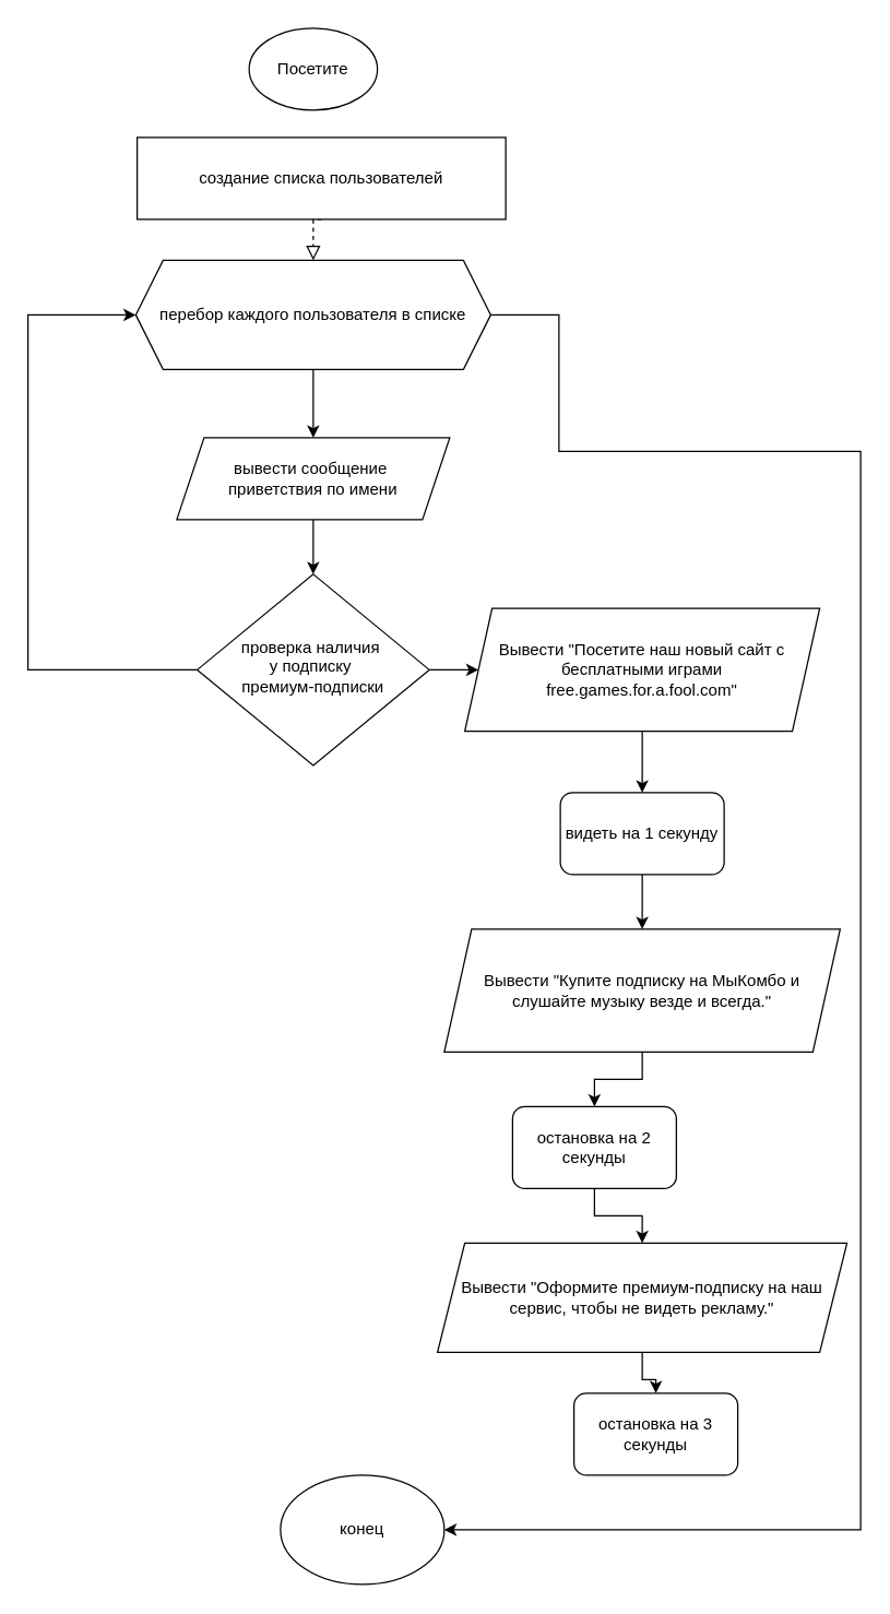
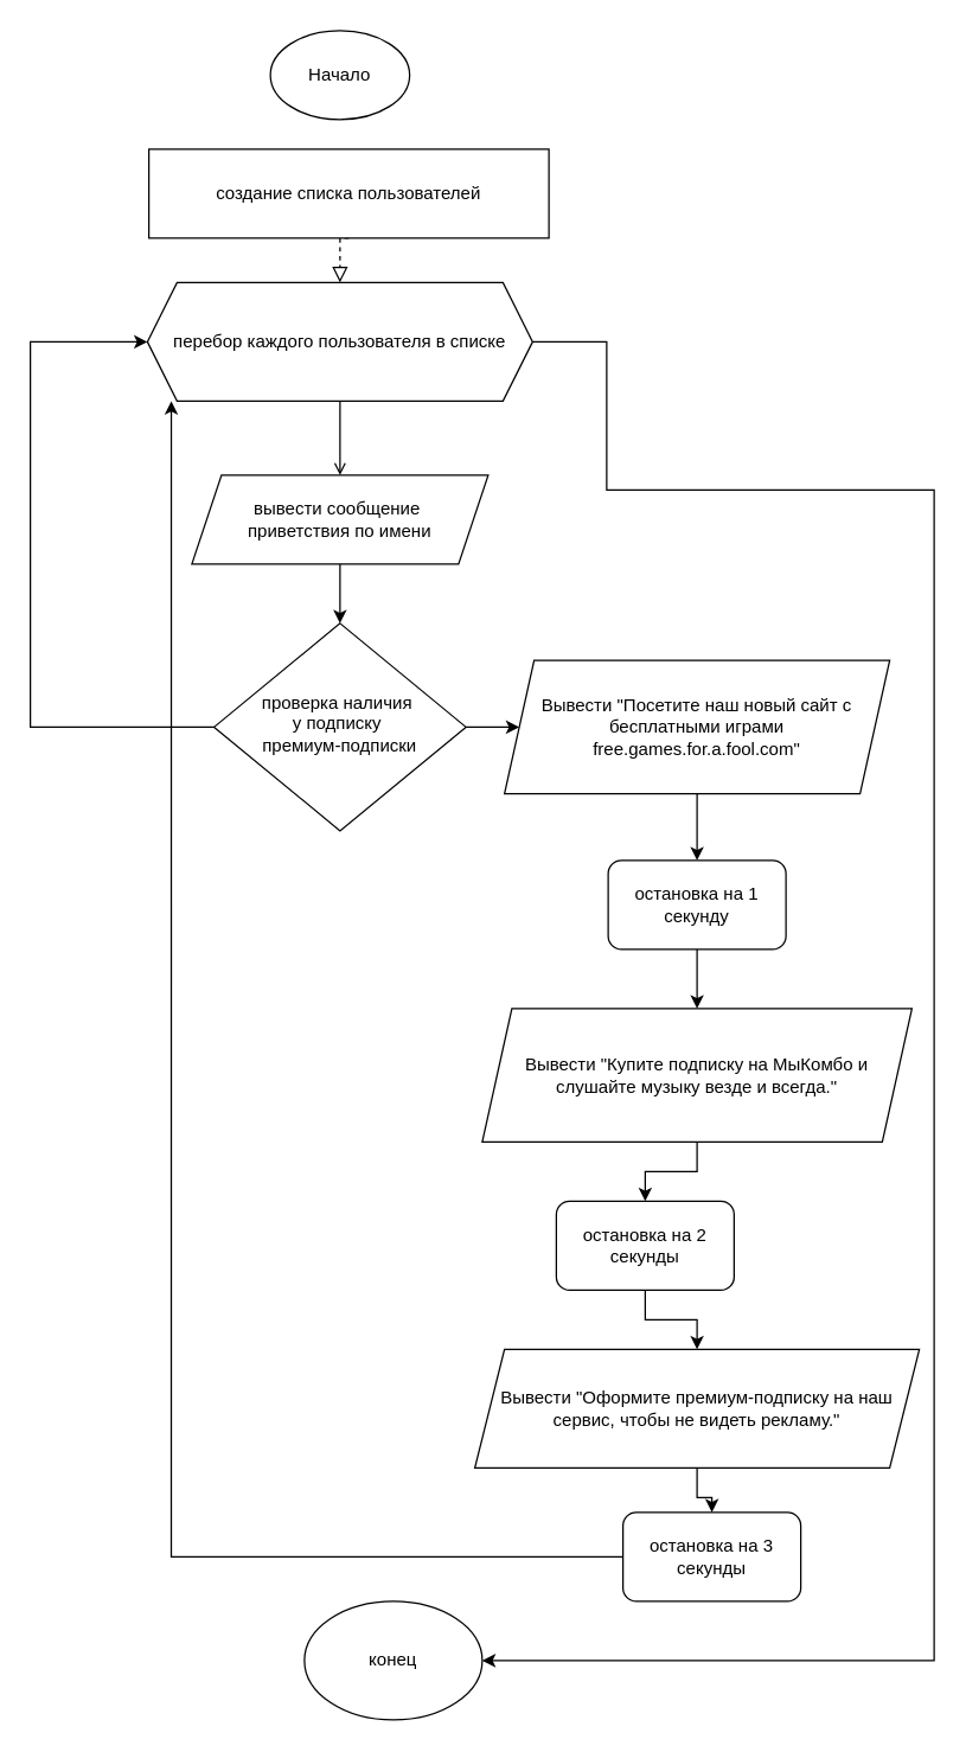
  <mxCell id="0" />
  <mxCell id="1" parent="0" />
  <mxCell id="2" value="" style="rounded=0;html=1;jettySize=auto;orthogonalLoop=1;fontSize=11;endArrow=block;endFill=0;endSize=8;strokeWidth=1;shadow=0;labelBackgroundColor=none;edgeStyle=orthogonalEdgeStyle;exitX=0.5;exitY=1;exitDx=0;exitDy=0;entryX=0.5;entryY=0;entryDx=0;entryDy=0;dashed=1;" parent="1" source="25" target="9" edge="1"><mxGeometry relative="1" as="geometry"><mxPoint x="270" y="2510" as="sourcePoint" /><Array as="points" /></mxGeometry></mxCell>
  <mxCell id="3" style="edgeStyle=orthogonalEdgeStyle;rounded=0;orthogonalLoop=1;jettySize=auto;html=1;exitX=0;exitY=0.5;exitDx=0;exitDy=0;entryX=0;entryY=0.5;entryDx=0;entryDy=0;" edge="1" parent="1" source="5" target="9"><mxGeometry relative="1" as="geometry"><mxPoint x="-40" y="370" as="targetPoint" /><mxPoint x="19" y="630" as="sourcePoint" /><Array as="points"><mxPoint x="20" y="490" /><mxPoint x="20" y="230" /></Array></mxGeometry></mxCell>
  <mxCell id="4" value="" style="edgeStyle=orthogonalEdgeStyle;rounded=0;orthogonalLoop=1;jettySize=auto;html=1;" edge="1" parent="1" source="5" target="13"><mxGeometry relative="1" as="geometry" /></mxCell>
  <mxCell id="5" value="проверка наличия&amp;nbsp;&lt;div&gt;у подписку&amp;nbsp;&lt;/div&gt;&lt;div&gt;премиум-подписки&lt;/div&gt;" style="rhombus;whiteSpace=wrap;html=1;shadow=0;fontFamily=Helvetica;fontSize=12;align=center;strokeWidth=1;spacing=6;spacingTop=-4;" parent="1" vertex="1"><mxGeometry x="144" y="420" width="170" height="140" as="geometry" /></mxCell>
- <mxCell id="6" value="Посетите" style="ellipse;whiteSpace=wrap;html=1;" vertex="1" parent="1"><mxGeometry x="182" y="20" width="94" height="60" as="geometry" /></mxCell>
- <mxCell id="7" value="" style="edgeStyle=orthogonalEdgeStyle;rounded=0;orthogonalLoop=1;jettySize=auto;html=1;" edge="1" parent="1" source="9" target="11"><mxGeometry relative="1" as="geometry" /></mxCell>
+ <mxCell id="6" value="Начало" style="ellipse;whiteSpace=wrap;html=1;" vertex="1" parent="1"><mxGeometry x="182" y="20" width="94" height="60" as="geometry" /></mxCell>
+ <mxCell id="7" value="" style="edgeStyle=orthogonalEdgeStyle;rounded=0;orthogonalLoop=1;jettySize=auto;html=1;endArrow=open;" edge="1" parent="1" source="9" target="11"><mxGeometry relative="1" as="geometry" /></mxCell>
  <mxCell id="8" value="" style="edgeStyle=orthogonalEdgeStyle;rounded=0;orthogonalLoop=1;jettySize=auto;html=1;exitX=1;exitY=0.5;exitDx=0;exitDy=0;" edge="1" parent="1" source="9" target="24"><mxGeometry relative="1" as="geometry"><mxPoint x="410" y="270" as="sourcePoint" /><Array as="points"><mxPoint x="409" y="230" /><mxPoint x="409" y="330" /><mxPoint x="630" y="330" /><mxPoint x="630" y="1120" /></Array></mxGeometry></mxCell>
  <mxCell id="9" value="&lt;div&gt;&lt;span style=&quot;background-color: initial;&quot;&gt;перебор каждого пользователя в списке&lt;/span&gt;&lt;br&gt;&lt;/div&gt;" style="shape=hexagon;perimeter=hexagonPerimeter2;whiteSpace=wrap;html=1;fixedSize=1;" vertex="1" parent="1"><mxGeometry x="99" y="190" width="260" height="80" as="geometry" /></mxCell>
  <mxCell id="10" value="" style="edgeStyle=orthogonalEdgeStyle;rounded=0;orthogonalLoop=1;jettySize=auto;html=1;" edge="1" parent="1" source="11" target="5"><mxGeometry relative="1" as="geometry" /></mxCell>
  <mxCell id="11" value="вывести сообщение&amp;nbsp;&lt;div&gt;приветствия по имени&lt;/div&gt;" style="shape=parallelogram;perimeter=parallelogramPerimeter;whiteSpace=wrap;html=1;fixedSize=1;" vertex="1" parent="1"><mxGeometry x="129" y="320" width="200" height="60" as="geometry" /></mxCell>
  <mxCell id="12" value="" style="edgeStyle=orthogonalEdgeStyle;rounded=0;orthogonalLoop=1;jettySize=auto;html=1;" edge="1" parent="1" source="13" target="19"><mxGeometry relative="1" as="geometry" /></mxCell>
  <mxCell id="13" value="Вывести&amp;nbsp;&quot;Посетите наш новый сайт с бесплатными играми free.games.for.a.fool.com&quot;" style="shape=parallelogram;perimeter=parallelogramPerimeter;whiteSpace=wrap;html=1;fixedSize=1;" vertex="1" parent="1"><mxGeometry x="340" y="445" width="260" height="90" as="geometry" /></mxCell>
  <mxCell id="14" value="" style="edgeStyle=orthogonalEdgeStyle;rounded=0;orthogonalLoop=1;jettySize=auto;html=1;" edge="1" parent="1" source="15" target="21"><mxGeometry relative="1" as="geometry" /></mxCell>
  <mxCell id="15" value="Вывести&amp;nbsp;&quot;Купите подписку на МыКомбо и слушайте музыку везде и всегда.&quot;" style="shape=parallelogram;perimeter=parallelogramPerimeter;whiteSpace=wrap;html=1;fixedSize=1;" vertex="1" parent="1"><mxGeometry x="325" y="680" width="290" height="90" as="geometry" /></mxCell>
  <mxCell id="16" value="" style="edgeStyle=orthogonalEdgeStyle;rounded=0;orthogonalLoop=1;jettySize=auto;html=1;" edge="1" parent="1" source="17" target="23"><mxGeometry relative="1" as="geometry" /></mxCell>
  <mxCell id="17" value="Вывести&amp;nbsp;&quot;Оформите премиум-подписку на наш сервис, чтобы не видеть рекламу.&quot;" style="shape=parallelogram;perimeter=parallelogramPerimeter;whiteSpace=wrap;html=1;fixedSize=1;" vertex="1" parent="1"><mxGeometry x="320" y="910" width="300" height="80" as="geometry" /></mxCell>
  <mxCell id="18" value="" style="edgeStyle=orthogonalEdgeStyle;rounded=0;orthogonalLoop=1;jettySize=auto;html=1;" edge="1" parent="1" source="19" target="15"><mxGeometry relative="1" as="geometry" /></mxCell>
- <mxCell id="19" value="видеть на 1 секунду" style="rounded=1;whiteSpace=wrap;html=1;" vertex="1" parent="1"><mxGeometry x="410" y="580" width="120" height="60" as="geometry" /></mxCell>
+ <mxCell id="19" value="остановка на 1 секунду" style="rounded=1;whiteSpace=wrap;html=1;" vertex="1" parent="1"><mxGeometry x="410" y="580" width="120" height="60" as="geometry" /></mxCell>
  <mxCell id="20" value="" style="edgeStyle=orthogonalEdgeStyle;rounded=0;orthogonalLoop=1;jettySize=auto;html=1;" edge="1" parent="1" source="21" target="17"><mxGeometry relative="1" as="geometry" /></mxCell>
  <mxCell id="21" value="остановка на 2 секунды" style="rounded=1;whiteSpace=wrap;html=1;" vertex="1" parent="1"><mxGeometry x="375" y="810" width="120" height="60" as="geometry" /></mxCell>
+ <mxCell id="22" style="edgeStyle=orthogonalEdgeStyle;rounded=0;orthogonalLoop=1;jettySize=auto;html=1;exitX=0;exitY=0.5;exitDx=0;exitDy=0;entryX=0.062;entryY=1;entryDx=0;entryDy=0;entryPerimeter=0;" edge="1" parent="1" source="23" target="9"><mxGeometry relative="1" as="geometry"><mxPoint x="169" y="360" as="targetPoint" /><mxPoint x="180.02" y="1225.92" as="sourcePoint" /><Array as="points"><mxPoint x="115" y="1050" /></Array></mxGeometry></mxCell>
  <mxCell id="23" value="остановка на 3 секунды" style="rounded=1;whiteSpace=wrap;html=1;" vertex="1" parent="1"><mxGeometry x="420" y="1020" width="120" height="60" as="geometry" /></mxCell>
  <mxCell id="24" value="конец" style="ellipse;whiteSpace=wrap;html=1;" vertex="1" parent="1"><mxGeometry x="205" y="1080" width="120" height="80" as="geometry" /></mxCell>
  <mxCell id="25" value="&lt;div&gt;создание списка пользователей&lt;/div&gt;" style="rounded=0;whiteSpace=wrap;html=1;" vertex="1" parent="1"><mxGeometry x="100" y="100" width="270" height="60" as="geometry" /></mxCell>
